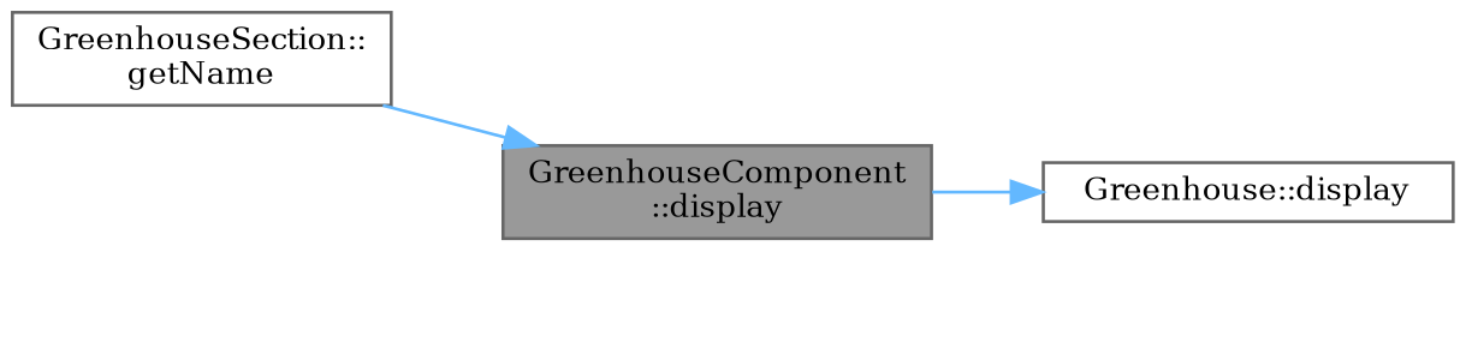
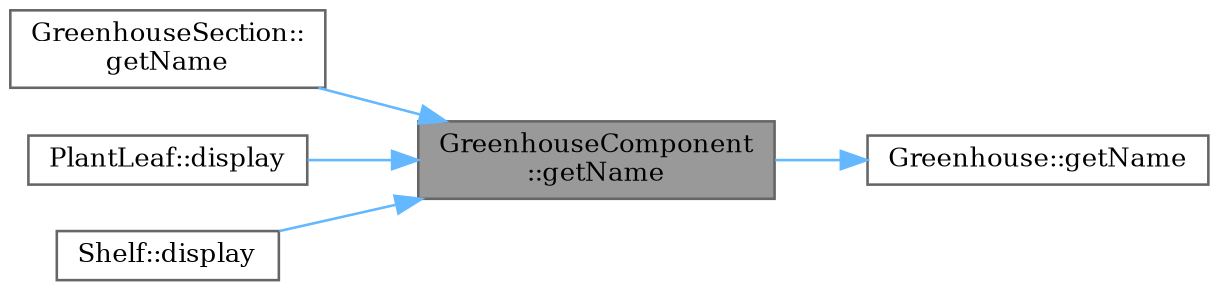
  digraph {
    fontname="DejaVu Serif"
    rankdir=RL
    node [color=grey40 fillcolor=white fontname="DejaVu Serif" fontsize=10 shape=box style=filled]
    edge [color=steelblue1 dir=back fontname="DejaVu Serif" fontsize=10 labelfontname=Helvetica labelfontsize=10 style=solid]
-   n1 [color=gray40 fillcolor=grey60 fontcolor=black height=0.2 label="GreenhouseComponent\l::display" width=0.4]
+   n1 [color=gray40 fillcolor=grey60 fontcolor=black height=0.2 label="GreenhouseComponent\l::getName" width=0.4]
    n2 [height=0.2 label="GreenhouseSection::\lgetName" width=0.4]
-   n5 [height=0.2 label="Greenhouse::display" width=0.4]
+   n3 [height=0.2 label="PlantLeaf::display" width=0.4]
+   n4 [height=0.2 label="Shelf::display" width=0.4]
+   n5 [height=0.2 label="Greenhouse::getName" width=0.4]
    n1 -> n2
+   n1 -> n3
+   n1 -> n4
    n5 -> n1
  }
